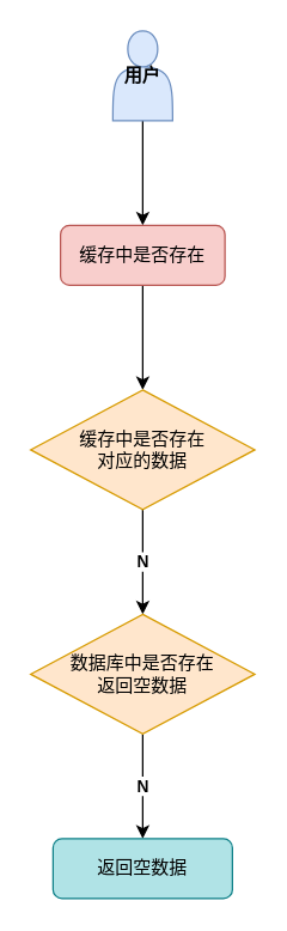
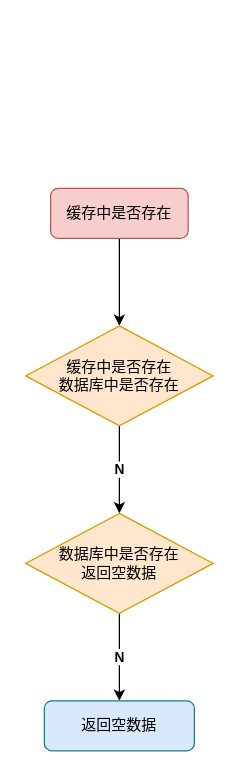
  <mxCell id="0" />
  <mxCell id="1" parent="0" />
- <mxCell id="2" style="edgeStyle=orthogonalEdgeStyle;rounded=0;orthogonalLoop=1;jettySize=auto;html=1;exitX=0.5;exitY=1;exitDx=0;exitDy=0;entryX=0.5;entryY=0;entryDx=0;entryDy=0;" edge="1" parent="1" source="3" target="5"><mxGeometry relative="1" as="geometry" /></mxCell>
- <mxCell id="3" value="&lt;b&gt;用户&lt;/b&gt;" style="shape=actor;whiteSpace=wrap;html=1;fillColor=#dae8fc;strokeColor=#6c8ebf;" vertex="1" parent="1"><mxGeometry x="75" y="20" width="40" height="60" as="geometry" /></mxCell>
  <mxCell id="4" style="edgeStyle=orthogonalEdgeStyle;rounded=0;orthogonalLoop=1;jettySize=auto;html=1;exitX=0.5;exitY=1;exitDx=0;exitDy=0;entryX=0.5;entryY=0;entryDx=0;entryDy=0;" edge="1" parent="1" source="5" target="7"><mxGeometry relative="1" as="geometry" /></mxCell>
  <mxCell id="5" value="缓存中是否存在" style="rounded=1;whiteSpace=wrap;html=1;fillColor=#f8cecc;strokeColor=#b85450;" vertex="1" parent="1"><mxGeometry x="40" y="150" width="110" height="40" as="geometry" /></mxCell>
  <mxCell id="6" value="&lt;b&gt;N&lt;/b&gt;" style="edgeStyle=orthogonalEdgeStyle;rounded=0;orthogonalLoop=1;jettySize=auto;html=1;exitX=0.5;exitY=1;exitDx=0;exitDy=0;entryX=0.5;entryY=0;entryDx=0;entryDy=0;" edge="1" parent="1" source="7" target="9"><mxGeometry relative="1" as="geometry" /></mxCell>
- <mxCell id="7" value="缓存中是否存在&lt;br&gt;对应的数据" style="rhombus;whiteSpace=wrap;html=1;fillColor=#ffe6cc;strokeColor=#d79b00;" vertex="1" parent="1"><mxGeometry x="20" y="260" width="150" height="80" as="geometry" /></mxCell>
+ <mxCell id="7" value="缓存中是否存在&lt;br&gt;数据库中是否存在" style="rhombus;whiteSpace=wrap;html=1;fillColor=#ffe6cc;strokeColor=#d79b00;" vertex="1" parent="1"><mxGeometry x="20" y="260" width="150" height="80" as="geometry" /></mxCell>
  <mxCell id="8" value="&lt;b&gt;N&lt;/b&gt;" style="edgeStyle=orthogonalEdgeStyle;rounded=0;orthogonalLoop=1;jettySize=auto;html=1;exitX=0.5;exitY=1;exitDx=0;exitDy=0;entryX=0.5;entryY=0;entryDx=0;entryDy=0;" edge="1" parent="1" source="9" target="10"><mxGeometry relative="1" as="geometry" /></mxCell>
  <mxCell id="9" value="数据库中是否存在&lt;br&gt;返回空数据" style="rhombus;whiteSpace=wrap;html=1;fillColor=#ffe6cc;strokeColor=#d79b00;" vertex="1" parent="1"><mxGeometry x="20" y="410" width="150" height="80" as="geometry" /></mxCell>
- <mxCell id="10" value="返回空数据" style="rounded=1;whiteSpace=wrap;html=1;fillColor=#b0e3e6;strokeColor=#0e8088;" vertex="1" parent="1"><mxGeometry x="35" y="560" width="120" height="40" as="geometry" /></mxCell>
+ <mxCell id="10" value="返回空数据" style="rounded=1;whiteSpace=wrap;html=1;fillColor=#dae8fc;strokeColor=#0e8088;" vertex="1" parent="1"><mxGeometry x="35" y="560" width="120" height="40" as="geometry" /></mxCell>
